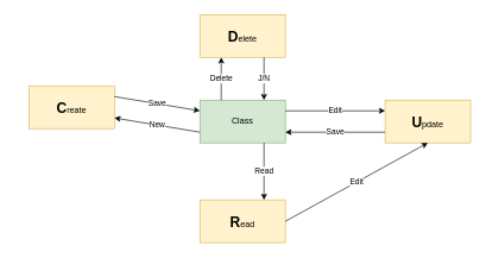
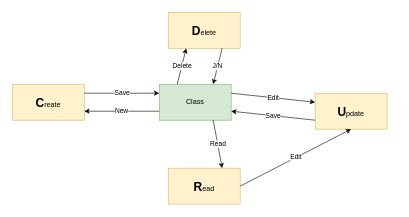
  <mxCell id="0" />
  <mxCell id="1" parent="0" />
  <mxCell id="2" value="&lt;font style=&quot;font-size: 20px&quot;&gt;&lt;b&gt;R&lt;/b&gt;&lt;/font&gt;ead" style="rounded=0;whiteSpace=wrap;html=1;fillColor=#fff2cc;strokeColor=#d6b656;" parent="1" vertex="1"><mxGeometry x="280" y="280" width="120" height="60" as="geometry" /></mxCell>
  <mxCell id="3" value="&lt;font style=&quot;font-size: 20px&quot;&gt;&lt;b&gt;D&lt;/b&gt;&lt;/font&gt;elete" style="rounded=0;whiteSpace=wrap;html=1;fillColor=#fff2cc;strokeColor=#d6b656;" parent="1" vertex="1"><mxGeometry x="280" y="20" width="120" height="60" as="geometry" /></mxCell>
- <mxCell id="4" value="&lt;font style=&quot;font-size: 20px&quot;&gt;&lt;b&gt;C&lt;/b&gt;&lt;/font&gt;reate" style="rounded=0;whiteSpace=wrap;html=1;fillColor=#fff2cc;strokeColor=#d6b656;" parent="1" vertex="1"><mxGeometry x="40" y="120" width="120" height="60" as="geometry" /></mxCell>
- <mxCell id="5" value="&lt;b&gt;&lt;font style=&quot;font-size: 20px&quot;&gt;U&lt;/font&gt;&lt;/b&gt;pdate" style="rounded=0;whiteSpace=wrap;html=1;fillColor=#fff2cc;strokeColor=#d6b656;" parent="1" vertex="1"><mxGeometry x="540" y="140" width="120" height="60" as="geometry" /></mxCell>
- <mxCell id="6" value="Class" style="rounded=0;whiteSpace=wrap;html=1;fillColor=#d5e8d4;strokeColor=#82b366;" vertex="1" parent="1"><mxGeometry x="280" y="140" width="120" height="60" as="geometry" /></mxCell>
+ <mxCell id="4" value="&lt;font style=&quot;font-size: 20px&quot;&gt;&lt;b&gt;C&lt;/b&gt;&lt;/font&gt;reate" style="rounded=0;whiteSpace=wrap;html=1;fillColor=#fff2cc;strokeColor=#d6b656;" parent="1" vertex="1"><mxGeometry x="20" y="140" width="120" height="60" as="geometry" /></mxCell>
+ <mxCell id="5" value="&lt;b&gt;&lt;font style=&quot;font-size: 20px&quot;&gt;U&lt;/font&gt;&lt;/b&gt;pdate" style="rounded=0;whiteSpace=wrap;html=1;fillColor=#fff2cc;strokeColor=#d6b656;" parent="1" vertex="1"><mxGeometry x="525" y="155" width="120" height="60" as="geometry" /></mxCell>
+ <mxCell id="6" value="Class" style="rounded=0;whiteSpace=wrap;html=1;fillColor=#d5e8d4;strokeColor=#82b366;" vertex="1" parent="1"><mxGeometry x="265" y="140" width="120" height="60" as="geometry" /></mxCell>
  <mxCell id="7" value="Edit" style="endArrow=classic;html=1;exitX=1;exitY=0.5;exitDx=0;exitDy=0;entryX=0.5;entryY=1;entryDx=0;entryDy=0;" edge="1" parent="1" source="2" target="5"><mxGeometry width="50" height="50" relative="1" as="geometry"><mxPoint x="160" y="440" as="sourcePoint" /><mxPoint x="210" y="390" as="targetPoint" /></mxGeometry></mxCell>
  <mxCell id="8" value="Read" style="endArrow=classic;html=1;exitX=0.75;exitY=1;exitDx=0;exitDy=0;entryX=0.75;entryY=0;entryDx=0;entryDy=0;" edge="1" parent="1" source="6" target="2"><mxGeometry width="50" height="50" relative="1" as="geometry"><mxPoint x="320" y="470" as="sourcePoint" /><mxPoint x="370" y="420" as="targetPoint" /></mxGeometry></mxCell>
  <mxCell id="9" value="Save" style="endArrow=classic;html=1;exitX=1;exitY=0.25;exitDx=0;exitDy=0;entryX=0;entryY=0.25;entryDx=0;entryDy=0;" edge="1" parent="1" source="4" target="6"><mxGeometry width="50" height="50" relative="1" as="geometry"><mxPoint x="320" y="290" as="sourcePoint" /><mxPoint x="320" y="210" as="targetPoint" /></mxGeometry></mxCell>
  <mxCell id="10" value="New" style="endArrow=classic;html=1;exitX=0;exitY=0.75;exitDx=0;exitDy=0;entryX=1;entryY=0.75;entryDx=0;entryDy=0;" edge="1" parent="1" source="6" target="4"><mxGeometry width="50" height="50" relative="1" as="geometry"><mxPoint x="380" y="210" as="sourcePoint" /><mxPoint x="380" y="290" as="targetPoint" /></mxGeometry></mxCell>
  <mxCell id="11" value="Edit" style="endArrow=classic;html=1;exitX=1;exitY=0.25;exitDx=0;exitDy=0;entryX=0;entryY=0.25;entryDx=0;entryDy=0;" edge="1" parent="1" source="6" target="5"><mxGeometry width="50" height="50" relative="1" as="geometry"><mxPoint x="290" y="195" as="sourcePoint" /><mxPoint x="150" y="195" as="targetPoint" /></mxGeometry></mxCell>
  <mxCell id="12" value="Save" style="endArrow=classic;html=1;exitX=0;exitY=0.75;exitDx=0;exitDy=0;entryX=1;entryY=0.75;entryDx=0;entryDy=0;" edge="1" parent="1" source="5" target="6"><mxGeometry width="50" height="50" relative="1" as="geometry"><mxPoint x="410" y="165" as="sourcePoint" /><mxPoint x="550" y="165" as="targetPoint" /></mxGeometry></mxCell>
  <mxCell id="13" value="Delete" style="endArrow=classic;html=1;exitX=0.25;exitY=0;exitDx=0;exitDy=0;entryX=0.25;entryY=1;entryDx=0;entryDy=0;" edge="1" parent="1" source="6" target="3"><mxGeometry width="50" height="50" relative="1" as="geometry"><mxPoint x="550" y="195" as="sourcePoint" /><mxPoint x="410" y="195" as="targetPoint" /></mxGeometry></mxCell>
  <mxCell id="14" value="J/N" style="endArrow=classic;html=1;exitX=0.75;exitY=1;exitDx=0;exitDy=0;entryX=0.75;entryY=0;entryDx=0;entryDy=0;" edge="1" parent="1" source="3" target="6"><mxGeometry width="50" height="50" relative="1" as="geometry"><mxPoint x="320" y="150" as="sourcePoint" /><mxPoint x="320" y="90" as="targetPoint" /></mxGeometry></mxCell>
